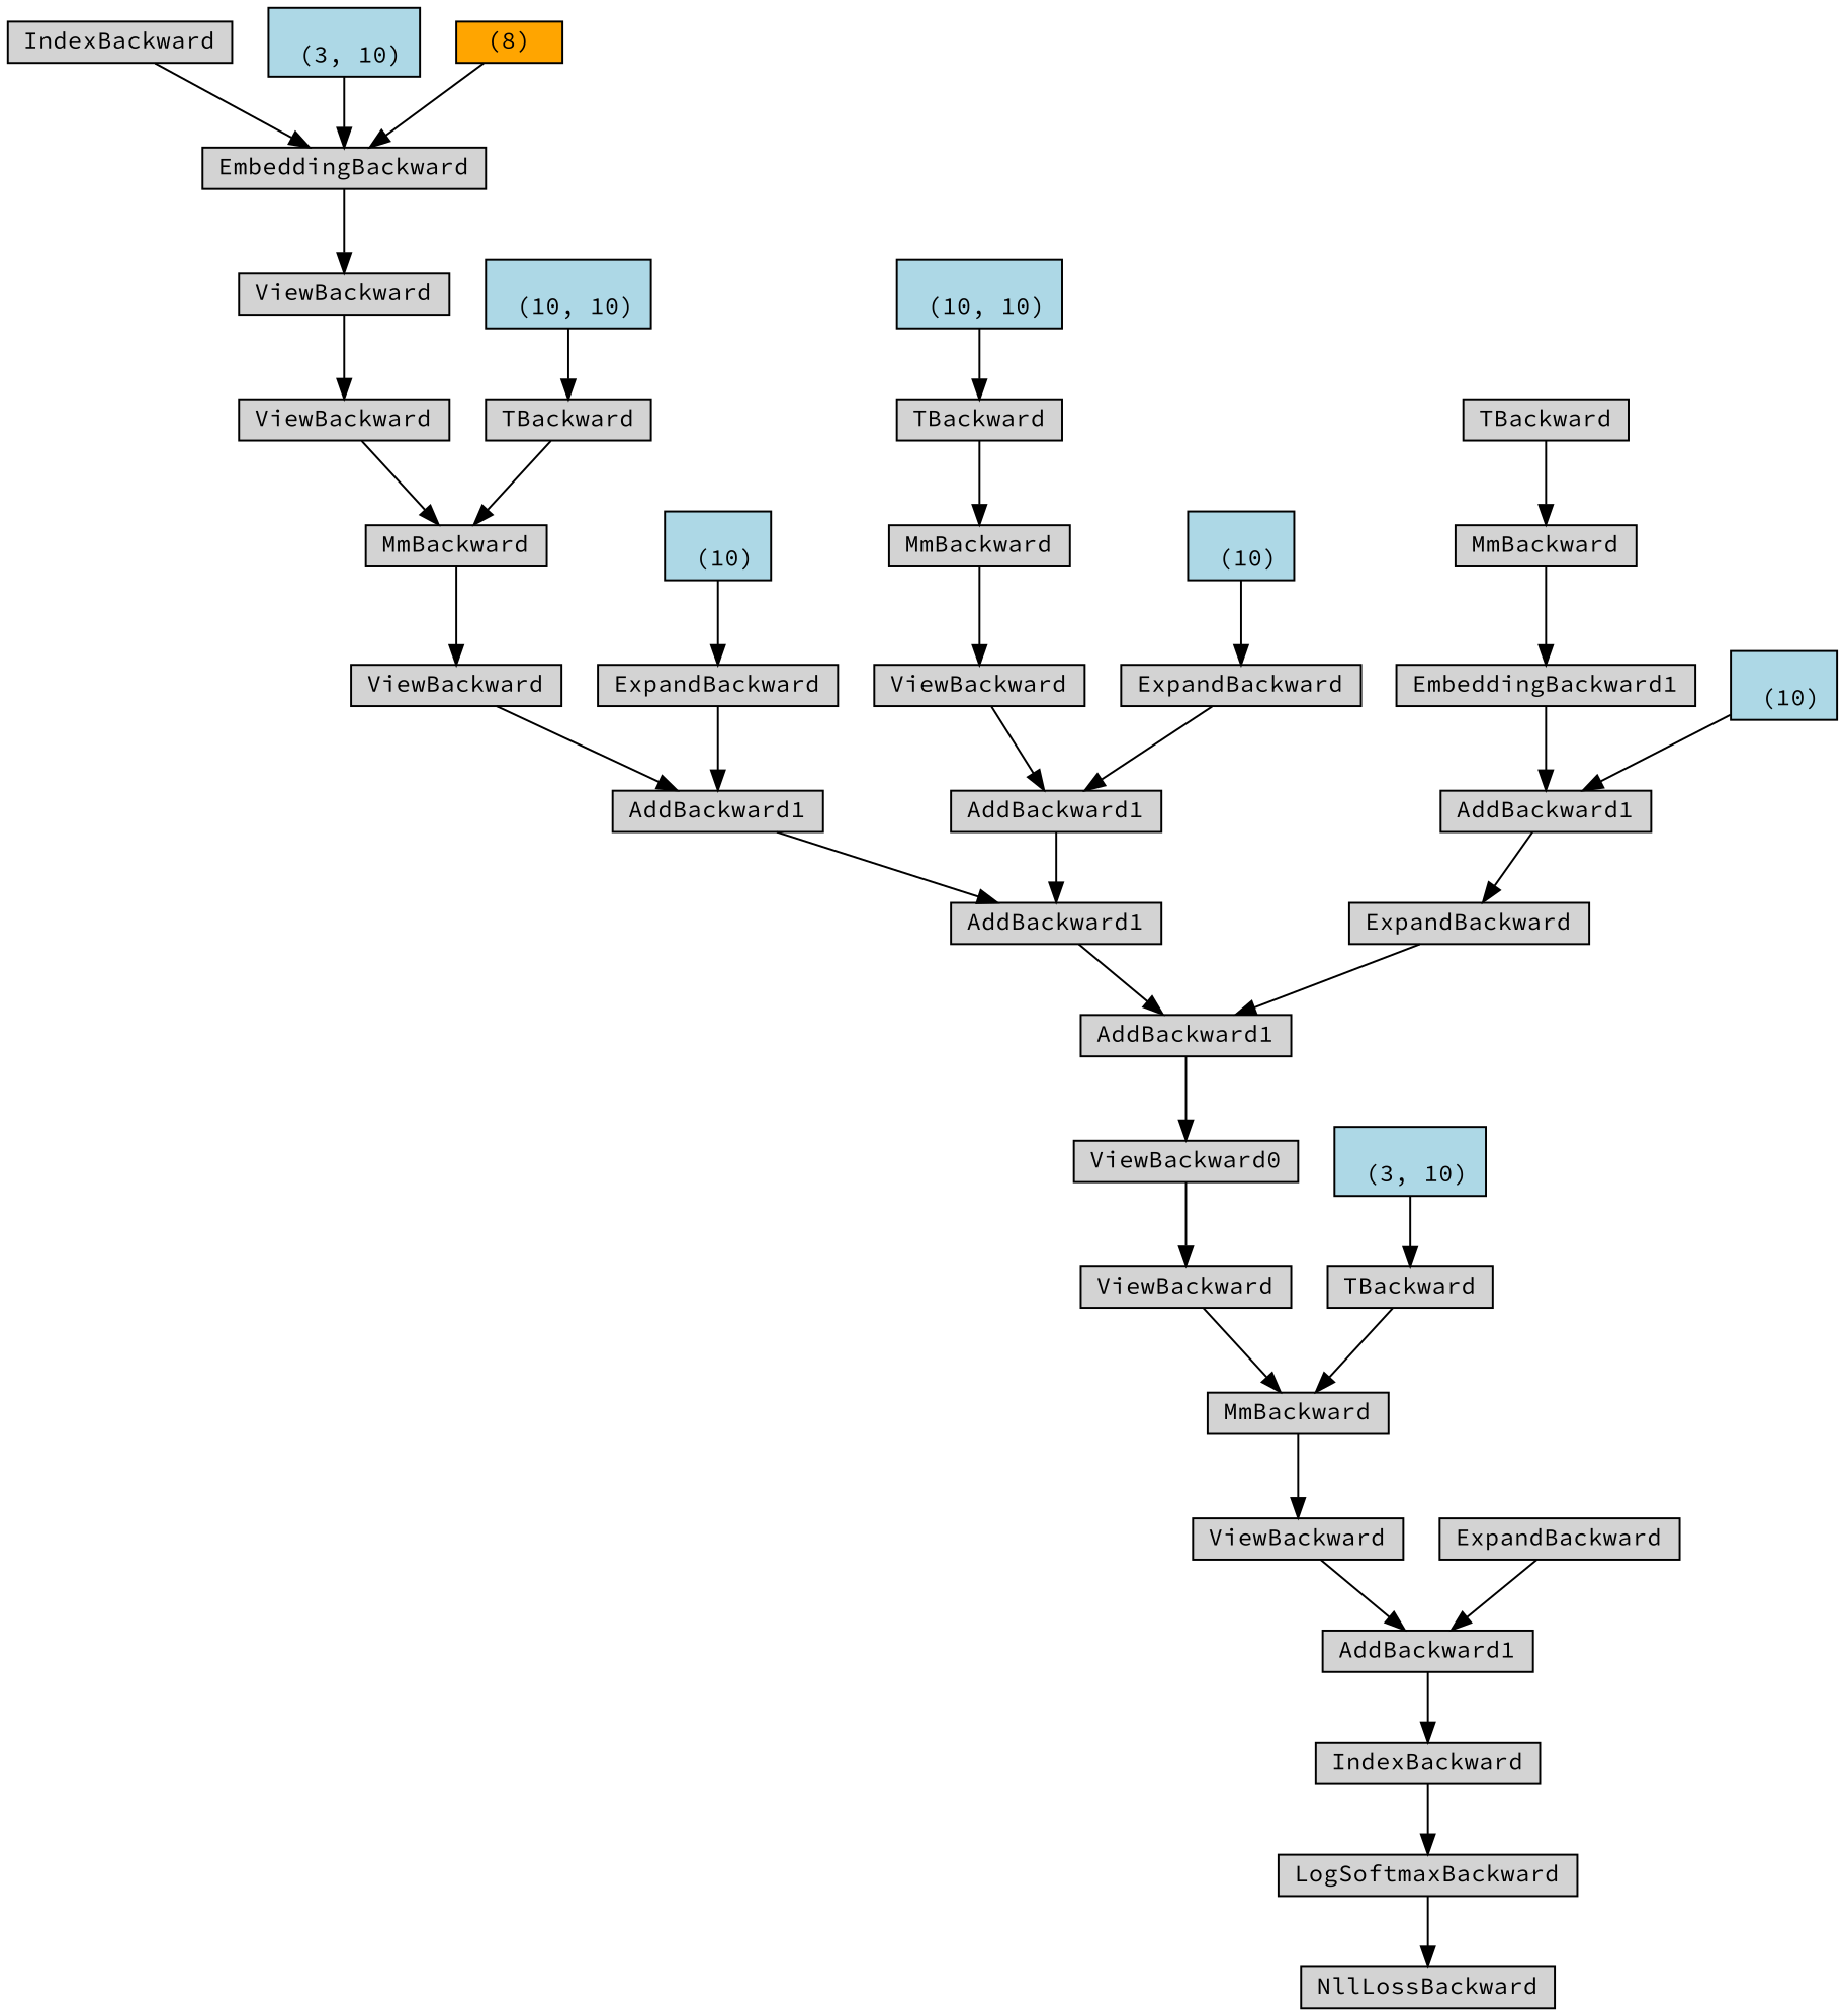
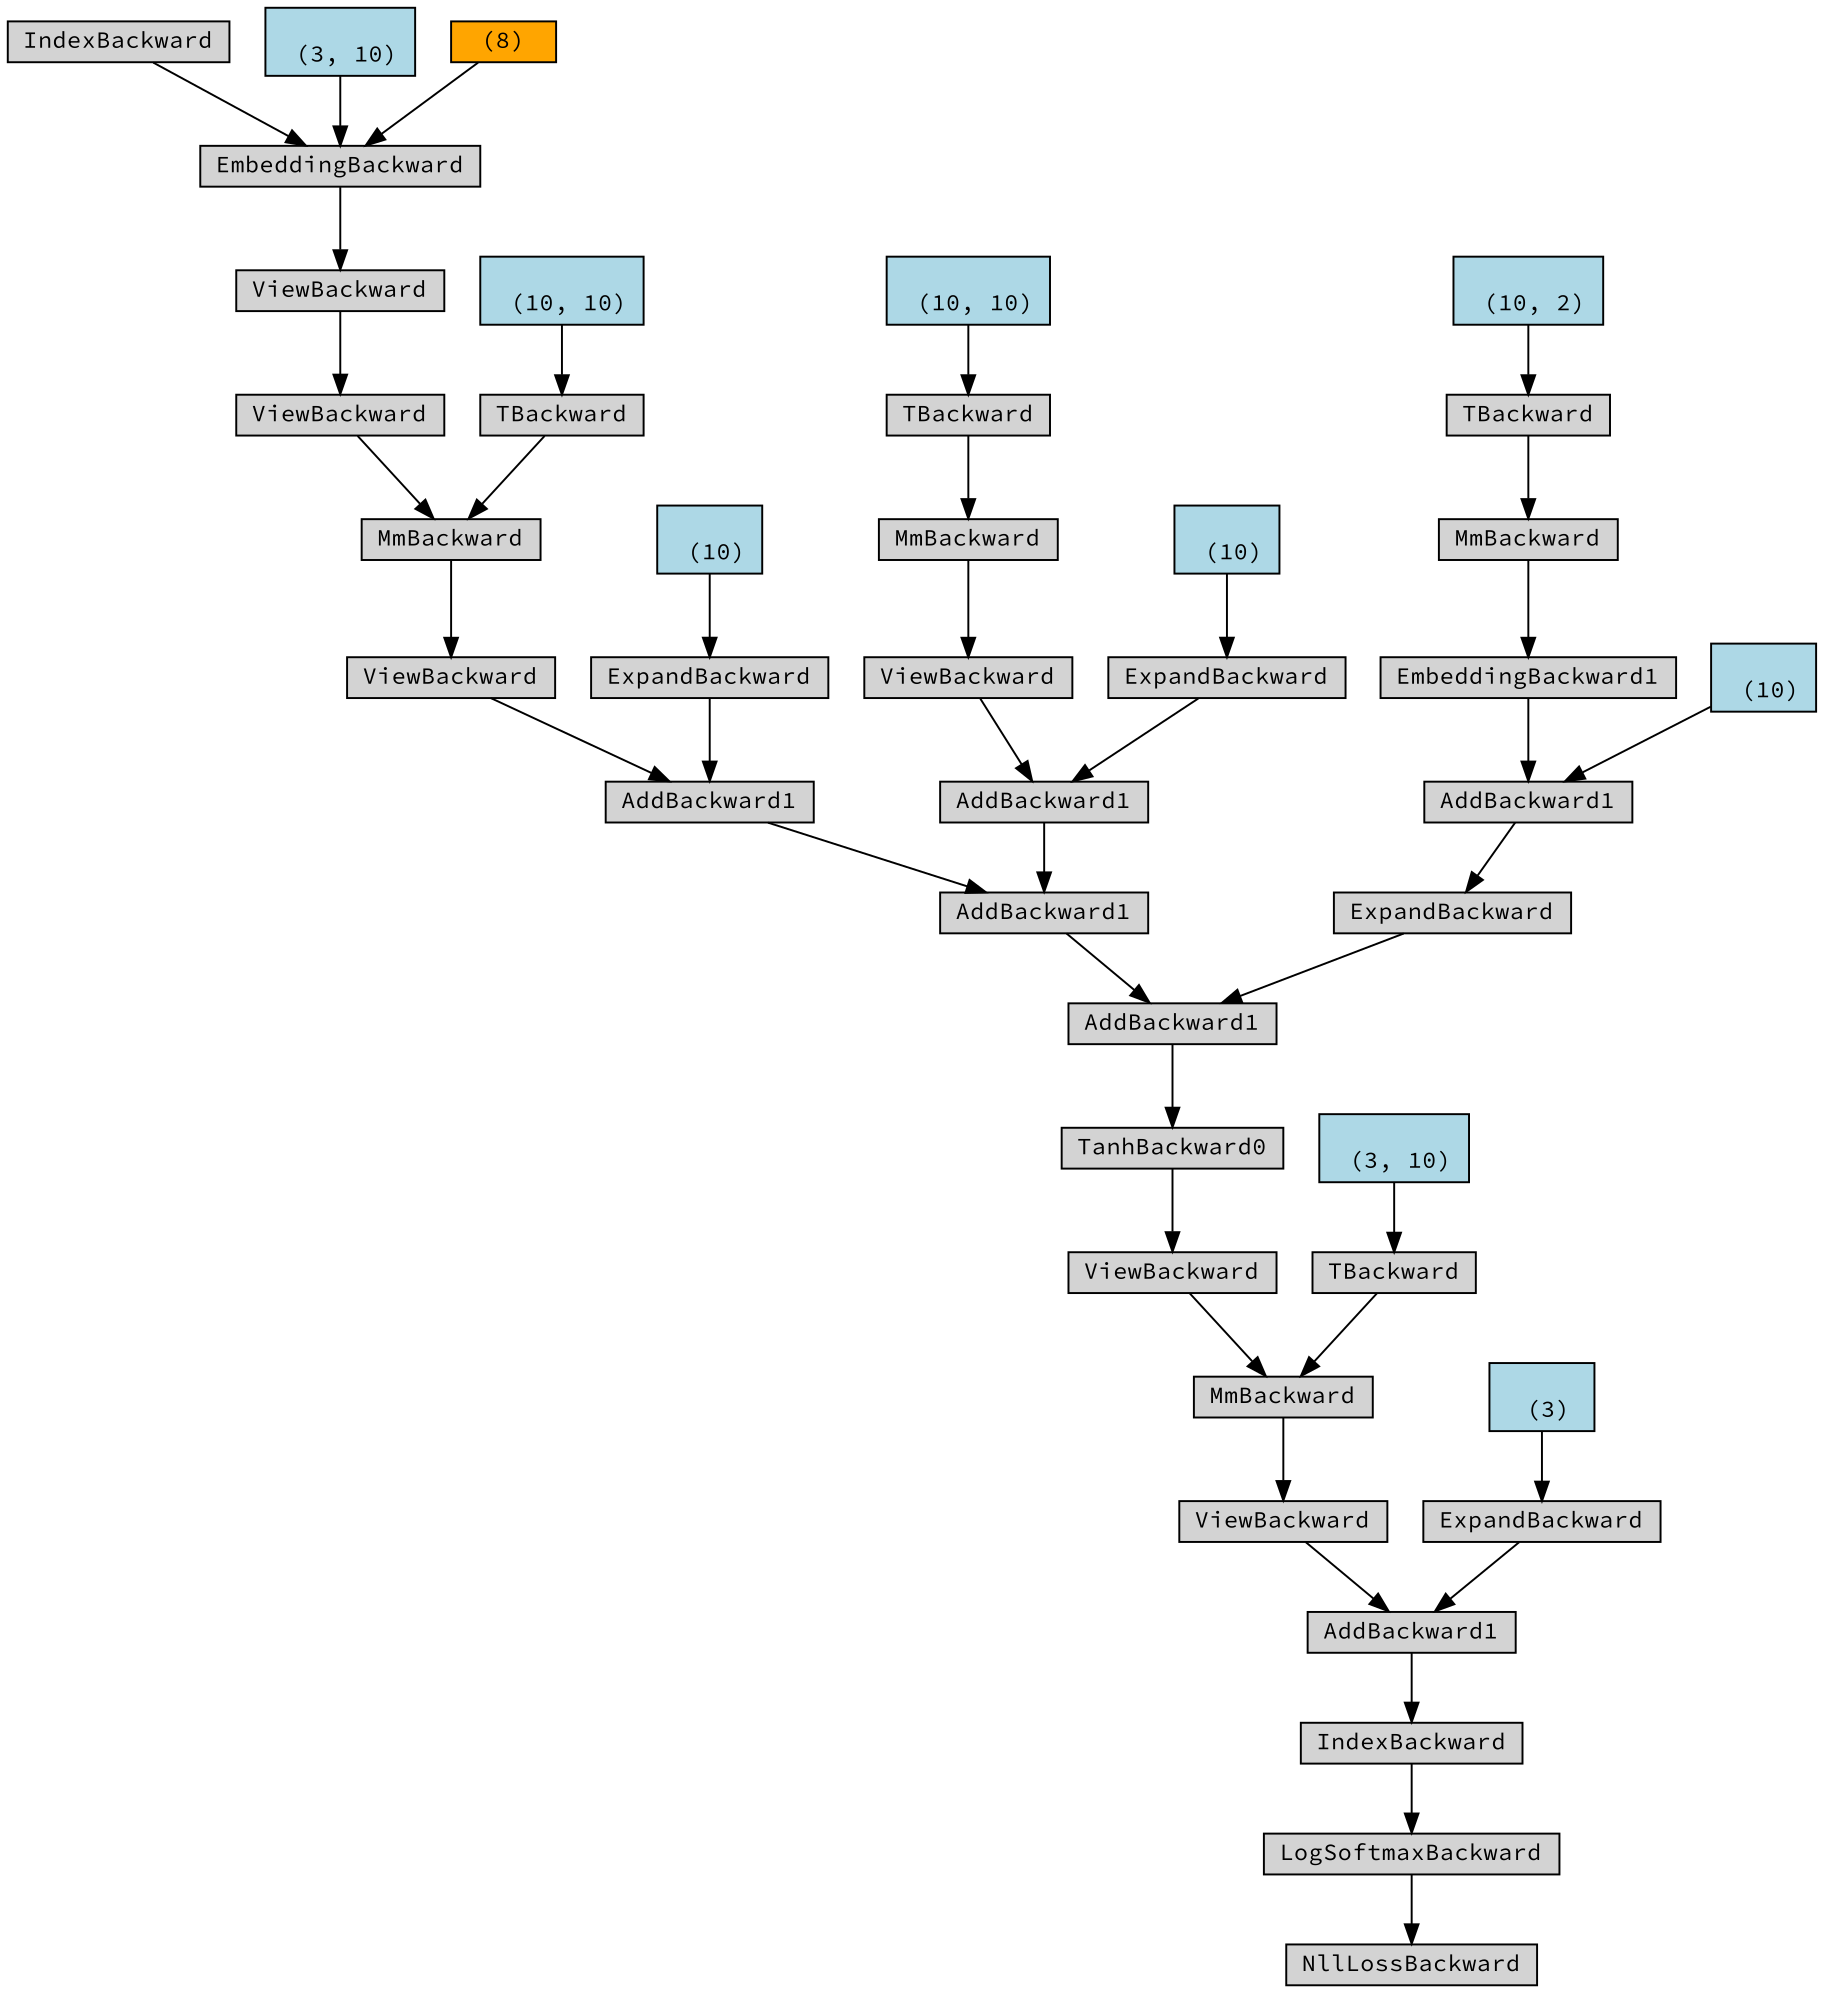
  digraph {
    fontname="Source Code Pro"
    node [align=left fontname="Source Code Pro" fontsize=12 ranksep=0.1 shape=box style=filled]
    edge [fontname="Source Code Pro"]
    n1 [height=0.2 label=NllLossBackward]
    n2 [height=0.2 label=LogSoftmaxBackward]
    n3 [height=0.2 label=IndexBackward]
    n4 [height=0.2 label=AddBackward1]
    n5 [height=0.2 label=ViewBackward]
    n6 [height=0.2 label=MmBackward]
    n7 [height=0.2 label=ViewBackward]
-   n8 [height=0.2 label=ViewBackward0]
+   n8 [height=0.2 label=TanhBackward0]
    n9 [height=0.2 label=AddBackward1]
    n10 [height=0.2 label=AddBackward1]
    n11 [height=0.2 label=AddBackward1]
    n12 [height=0.2 label=ViewBackward]
    n13 [height=0.2 label=MmBackward]
    n14 [height=0.2 label=ViewBackward]
    n15 [height=0.2 label=ViewBackward]
    n16 [height=0.2 label=EmbeddingBackward]
    n17 [height=0.2 label=IndexBackward]
    n18 [fillcolor=lightblue height=0.2 label="\n (3, 10)"]
    n19 [fillcolor=orange height=0.2 label="(8)"]
    n20 [height=0.2 label=TBackward]
    n21 [fillcolor=lightblue height=0.2 label="\n (10, 10)"]
    n22 [height=0.2 label=ExpandBackward]
    n23 [fillcolor=lightblue height=0.2 label="\n (10)"]
    n24 [height=0.2 label=AddBackward1]
    n25 [height=0.2 label=ViewBackward]
    n26 [height=0.2 label=MmBackward]
    n27 [height=0.2 label=TBackward]
    n28 [fillcolor=lightblue height=0.2 label="\n (10, 10)"]
    n29 [height=0.2 label=ExpandBackward]
    n30 [fillcolor=lightblue height=0.2 label="\n (10)"]
    n31 [height=0.2 label=ExpandBackward]
    n32 [height=0.2 label=AddBackward1]
    n33 [height=0.2 label=EmbeddingBackward1]
    n34 [height=0.2 label=MmBackward]
    n35 [height=0.2 label=TBackward]
+   n36 [fillcolor=lightblue height=0.2 label="\n (10, 2)"]
    n37 [fillcolor=lightblue height=0.2 label="\n (10)"]
    n38 [height=0.2 label=TBackward]
    n39 [fillcolor=lightblue height=0.2 label="\n (3, 10)"]
    n40 [height=0.2 label=ExpandBackward]
+   n41 [fillcolor=lightblue height=0.2 label="\n (3)"]
    n2 -> n1
    n3 -> n2
    n4 -> n3
    n5 -> n4
    n6 -> n5
    n7 -> n6
    n8 -> n7
    n9 -> n8
    n10 -> n9
    n11 -> n10
    n12 -> n11
    n13 -> n12
    n14 -> n13
    n15 -> n14
    n16 -> n15
    n17 -> n16
    n18 -> n16
    n19 -> n16
    n20 -> n13
    n21 -> n20
    n22 -> n11
    n23 -> n22
    n24 -> n10
    n25 -> n24
    n26 -> n25
    n27 -> n26
    n28 -> n27
    n29 -> n24
    n30 -> n29
    n31 -> n9
    n32 -> n31
    n33 -> n32
    n34 -> n33
    n35 -> n34
+   n36 -> n35
    n37 -> n32
    n38 -> n6
    n39 -> n38
    n40 -> n4
+   n41 -> n40
  }
